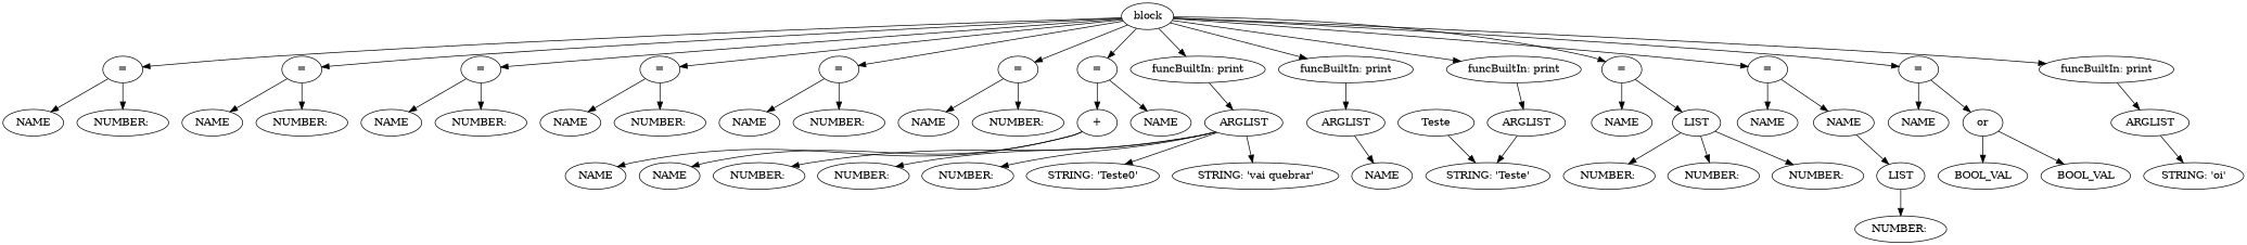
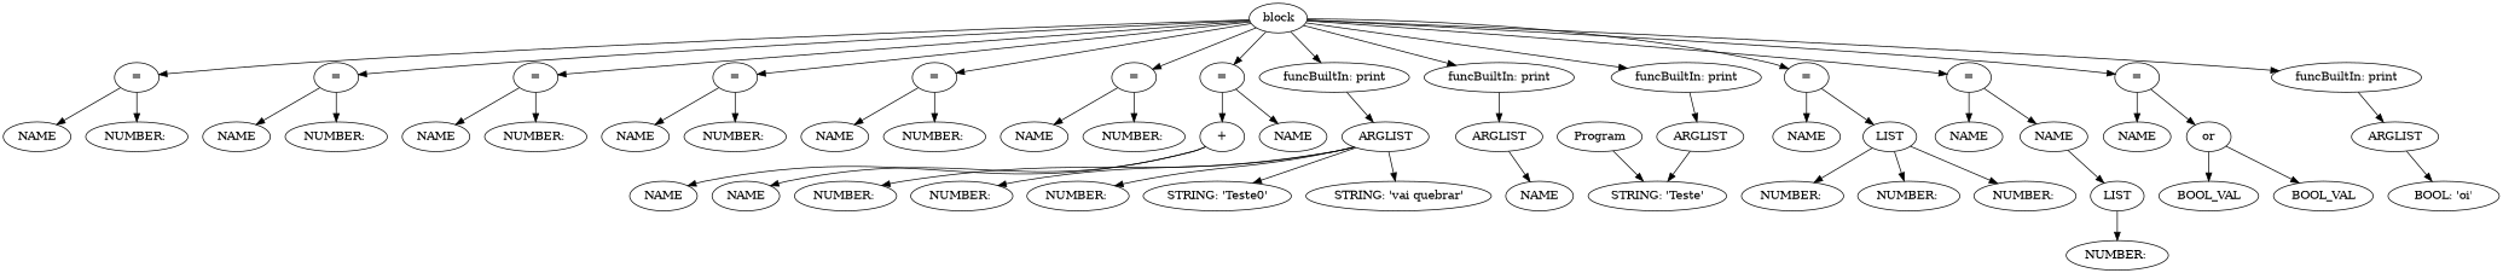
  digraph {
    ordering=out
-   n1 [label=Teste]
+   n1 [label=Program]
    n2 [label="STRING: 'Teste'"]
    n3 [label=block]
    n4 [label="="]
    n5 [label="="]
    n6 [label="="]
    n7 [label="="]
    n8 [label="="]
    n9 [label="="]
    n10 [label="="]
    n11 [label="funcBuiltIn: print"]
    n12 [label="funcBuiltIn: print"]
    n13 [label="funcBuiltIn: print"]
    n14 [label="="]
    n15 [label="="]
    n16 [label="="]
    n17 [label="funcBuiltIn: print"]
    n18 [label=NAME]
    n19 [label="NUMBER: "]
    n20 [label=NAME]
    n21 [label="NUMBER: "]
    n22 [label=NAME]
    n23 [label="NUMBER: "]
    n24 [label=NAME]
    n25 [label="NUMBER: "]
    n26 [label=NAME]
    n27 [label="NUMBER: "]
    n28 [label=NAME]
    n29 [label="NUMBER: "]
    n30 [label=NAME]
    n31 [label="+"]
    n32 [label=ARGLIST]
    n33 [label=ARGLIST]
    n34 [label=ARGLIST]
    n35 [label=NAME]
    n36 [label=LIST]
    n37 [label=NAME]
    n38 [label=NAME]
    n39 [label=NAME]
    n40 [label=or]
    n41 [label=ARGLIST]
    n42 [label=NAME]
    n43 [label=NAME]
    n44 [label="NUMBER: "]
    n45 [label="NUMBER: "]
    n46 [label="NUMBER: "]
    n47 [label="STRING: 'Teste0'"]
    n48 [label="STRING: 'vai quebrar'"]
    n49 [label=NAME]
    n50 [label="NUMBER: "]
    n51 [label="NUMBER: "]
    n52 [label="NUMBER: "]
    n53 [label=LIST]
    n54 [label="NUMBER: "]
    n55 [label=BOOL_VAL]
    n56 [label=BOOL_VAL]
-   n57 [label="STRING: 'oi'"]
+   n57 [label="BOOL: 'oi'"]
    n1 -> n2
    n3 -> n4
    n3 -> n5
    n3 -> n6
    n3 -> n7
    n3 -> n8
    n3 -> n9
    n3 -> n10
    n3 -> n11
    n3 -> n12
    n3 -> n13
    n3 -> n14
    n3 -> n15
    n3 -> n16
    n3 -> n17
    n4 -> n18
    n4 -> n19
    n5 -> n20
    n5 -> n21
    n6 -> n22
    n6 -> n23
    n7 -> n24
    n7 -> n25
    n8 -> n26
    n8 -> n27
    n9 -> n28
    n9 -> n29
    n10 -> n30
    n10 -> n31
    n11 -> n32
    n12 -> n33
    n13 -> n34
    n14 -> n35
    n14 -> n36
    n15 -> n37
    n15 -> n38
    n16 -> n39
    n16 -> n40
    n17 -> n41
    n31 -> n42
    n31 -> n43
    n32 -> n44
    n32 -> n45
    n32 -> n46
    n32 -> n47
    n32 -> n48
    n33 -> n49
    n34 -> n2
    n36 -> n50
    n36 -> n51
    n36 -> n52
    n38 -> n53
    n40 -> n55
    n40 -> n56
    n41 -> n57
    n53 -> n54
  }
